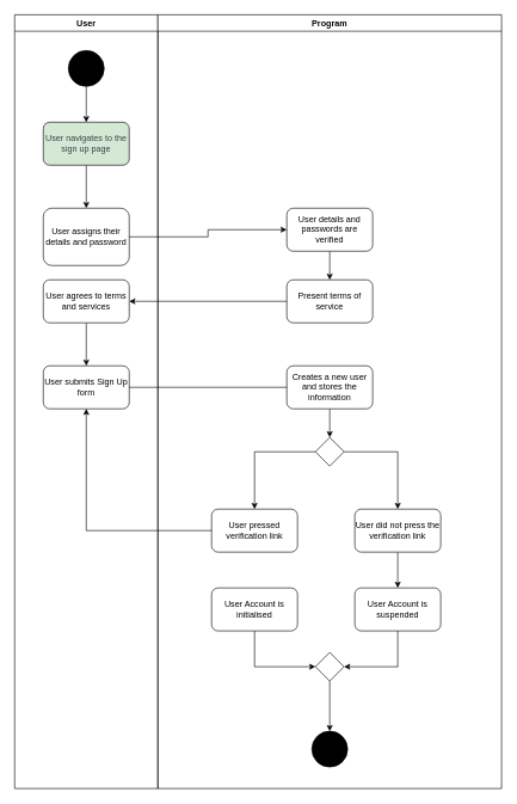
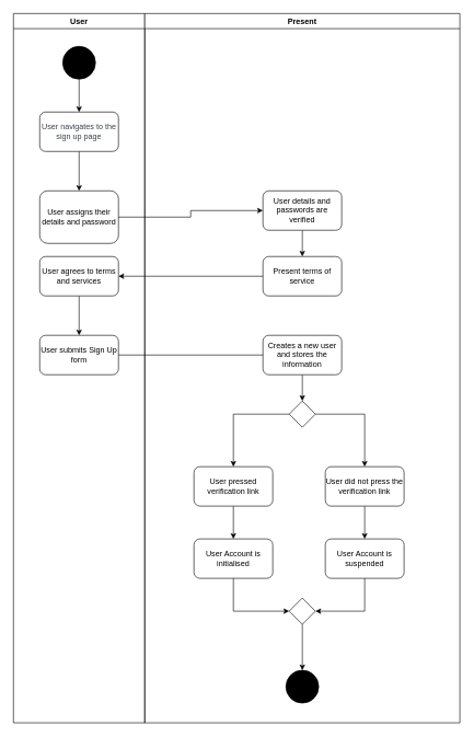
  <mxCell id="0" />
  <mxCell id="1" parent="0" />
  <mxCell id="2" value="User" style="swimlane;whiteSpace=wrap;html=1;" vertex="1" parent="1"><mxGeometry x="20" y="20" width="200" height="1080" as="geometry" /></mxCell>
  <mxCell id="3" value="" style="edgeStyle=orthogonalEdgeStyle;rounded=0;orthogonalLoop=1;jettySize=auto;html=1;" edge="1" parent="2" source="4" target="7"><mxGeometry relative="1" as="geometry" /></mxCell>
- <mxCell id="4" value="&lt;span data-lucid-content=&quot;{&amp;quot;t&amp;quot;:&amp;quot;User navigates to the sign up page&amp;quot;,&amp;quot;m&amp;quot;:[{&amp;quot;s&amp;quot;:0,&amp;quot;n&amp;quot;:&amp;quot;s&amp;quot;,&amp;quot;v&amp;quot;:22.222,&amp;quot;e&amp;quot;:34},{&amp;quot;s&amp;quot;:0,&amp;quot;n&amp;quot;:&amp;quot;fsp&amp;quot;,&amp;quot;v&amp;quot;:&amp;quot;ss_presetShapeStyle1_textStyle&amp;quot;,&amp;quot;e&amp;quot;:34},{&amp;quot;s&amp;quot;:0,&amp;quot;n&amp;quot;:&amp;quot;fsp2&amp;quot;,&amp;quot;v&amp;quot;:&amp;quot;ss_presetShapeStyle1_textStyle&amp;quot;,&amp;quot;e&amp;quot;:34}]}&quot; data-lucid-type=&quot;application/vnd.lucid.text&quot;&gt;&lt;span style=&quot;color: rgb(58, 65, 74);&quot;&gt;&lt;font style=&quot;font-size: 12px;&quot;&gt;User navigates to the sign up page&lt;/font&gt;&lt;/span&gt;&lt;/span&gt;" style="rounded=1;whiteSpace=wrap;html=1;fillColor=#d5e8d4;" vertex="1" parent="2"><mxGeometry x="40" y="150" width="120" height="60" as="geometry" /></mxCell>
+ <mxCell id="4" value="&lt;span data-lucid-content=&quot;{&amp;quot;t&amp;quot;:&amp;quot;User navigates to the sign up page&amp;quot;,&amp;quot;m&amp;quot;:[{&amp;quot;s&amp;quot;:0,&amp;quot;n&amp;quot;:&amp;quot;s&amp;quot;,&amp;quot;v&amp;quot;:22.222,&amp;quot;e&amp;quot;:34},{&amp;quot;s&amp;quot;:0,&amp;quot;n&amp;quot;:&amp;quot;fsp&amp;quot;,&amp;quot;v&amp;quot;:&amp;quot;ss_presetShapeStyle1_textStyle&amp;quot;,&amp;quot;e&amp;quot;:34},{&amp;quot;s&amp;quot;:0,&amp;quot;n&amp;quot;:&amp;quot;fsp2&amp;quot;,&amp;quot;v&amp;quot;:&amp;quot;ss_presetShapeStyle1_textStyle&amp;quot;,&amp;quot;e&amp;quot;:34}]}&quot; data-lucid-type=&quot;application/vnd.lucid.text&quot;&gt;&lt;span style=&quot;color: rgb(58, 65, 74);&quot;&gt;&lt;font style=&quot;font-size: 12px;&quot;&gt;User navigates to the sign up page&lt;/font&gt;&lt;/span&gt;&lt;/span&gt;" style="rounded=1;whiteSpace=wrap;html=1;" vertex="1" parent="2"><mxGeometry x="40" y="150" width="120" height="60" as="geometry" /></mxCell>
  <mxCell id="5" value="" style="edgeStyle=orthogonalEdgeStyle;rounded=0;orthogonalLoop=1;jettySize=auto;html=1;" edge="1" parent="2" source="6" target="4"><mxGeometry relative="1" as="geometry" /></mxCell>
  <mxCell id="6" value="" style="ellipse;whiteSpace=wrap;html=1;aspect=fixed;fillColor=#000000;" vertex="1" parent="2"><mxGeometry x="75" y="50" width="50" height="50" as="geometry" /></mxCell>
  <mxCell id="7" value="User assigns their details and password" style="rounded=1;whiteSpace=wrap;html=1;" vertex="1" parent="2"><mxGeometry x="40" y="270" width="120" height="80" as="geometry" /></mxCell>
  <mxCell id="8" value="" style="edgeStyle=orthogonalEdgeStyle;rounded=0;orthogonalLoop=1;jettySize=auto;html=1;" edge="1" parent="2" source="9" target="10"><mxGeometry relative="1" as="geometry" /></mxCell>
  <mxCell id="9" value="User agrees to terms and services" style="rounded=1;whiteSpace=wrap;html=1;" vertex="1" parent="2"><mxGeometry x="40" y="370" width="120" height="60" as="geometry" /></mxCell>
  <mxCell id="10" value="User submits Sign Up form" style="rounded=1;whiteSpace=wrap;html=1;" vertex="1" parent="2"><mxGeometry x="40" y="490" width="120" height="60" as="geometry" /></mxCell>
- <mxCell id="11" value="Program" style="swimlane;whiteSpace=wrap;html=1;" vertex="1" parent="1"><mxGeometry x="220" y="20" width="480" height="1080" as="geometry" /></mxCell>
+ <mxCell id="11" value="Present" style="swimlane;whiteSpace=wrap;html=1;" vertex="1" parent="1"><mxGeometry x="220" y="20" width="480" height="1080" as="geometry" /></mxCell>
  <mxCell id="12" value="" style="edgeStyle=orthogonalEdgeStyle;rounded=0;orthogonalLoop=1;jettySize=auto;html=1;" edge="1" parent="11" source="13" target="14"><mxGeometry relative="1" as="geometry" /></mxCell>
  <mxCell id="13" value="User details and passwords are verified" style="rounded=1;whiteSpace=wrap;html=1;" vertex="1" parent="11"><mxGeometry x="180" y="270" width="120" height="60" as="geometry" /></mxCell>
  <mxCell id="14" value="Present terms of service" style="rounded=1;whiteSpace=wrap;html=1;" vertex="1" parent="11"><mxGeometry x="180" y="370" width="120" height="60" as="geometry" /></mxCell>
  <mxCell id="15" style="edgeStyle=orthogonalEdgeStyle;rounded=0;orthogonalLoop=1;jettySize=auto;html=1;exitX=0.5;exitY=1;exitDx=0;exitDy=0;entryX=0.5;entryY=0;entryDx=0;entryDy=0;" edge="1" parent="11" source="16" target="19"><mxGeometry relative="1" as="geometry" /></mxCell>
  <mxCell id="16" value="Creates a new user and stores the information" style="rounded=1;whiteSpace=wrap;html=1;" vertex="1" parent="11"><mxGeometry x="180" y="490" width="120" height="60" as="geometry" /></mxCell>
  <mxCell id="17" style="edgeStyle=orthogonalEdgeStyle;rounded=0;orthogonalLoop=1;jettySize=auto;html=1;exitX=0;exitY=0.5;exitDx=0;exitDy=0;entryX=0.5;entryY=0;entryDx=0;entryDy=0;" edge="1" parent="11" source="19" target="21"><mxGeometry relative="1" as="geometry" /></mxCell>
  <mxCell id="18" style="edgeStyle=orthogonalEdgeStyle;rounded=0;orthogonalLoop=1;jettySize=auto;html=1;exitX=1;exitY=0.5;exitDx=0;exitDy=0;entryX=0.5;entryY=0;entryDx=0;entryDy=0;" edge="1" parent="11" source="19" target="23"><mxGeometry relative="1" as="geometry" /></mxCell>
  <mxCell id="19" value="" style="rhombus;whiteSpace=wrap;html=1;" vertex="1" parent="11"><mxGeometry x="220" y="590" width="40" height="40" as="geometry" /></mxCell>
- <mxCell id="20" value="" style="edgeStyle=orthogonalEdgeStyle;rounded=0;orthogonalLoop=1;jettySize=auto;html=1;" edge="1" parent="11" source="21" target="10"><mxGeometry relative="1" as="geometry" /></mxCell>
+ <mxCell id="20" value="" style="edgeStyle=orthogonalEdgeStyle;rounded=0;orthogonalLoop=1;jettySize=auto;html=1;" edge="1" parent="11" source="21" target="27"><mxGeometry relative="1" as="geometry" /></mxCell>
  <mxCell id="21" value="User pressed verification link" style="rounded=1;whiteSpace=wrap;html=1;" vertex="1" parent="11"><mxGeometry x="75" y="690" width="120" height="60" as="geometry" /></mxCell>
  <mxCell id="22" value="" style="edgeStyle=orthogonalEdgeStyle;rounded=0;orthogonalLoop=1;jettySize=auto;html=1;" edge="1" parent="11" source="23" target="25"><mxGeometry relative="1" as="geometry" /></mxCell>
  <mxCell id="23" value="User did not press the verification link" style="rounded=1;whiteSpace=wrap;html=1;" vertex="1" parent="11"><mxGeometry x="275" y="690" width="120" height="60" as="geometry" /></mxCell>
  <mxCell id="24" style="edgeStyle=orthogonalEdgeStyle;rounded=0;orthogonalLoop=1;jettySize=auto;html=1;exitX=0.5;exitY=1;exitDx=0;exitDy=0;entryX=1;entryY=0.5;entryDx=0;entryDy=0;" edge="1" parent="11" source="25" target="29"><mxGeometry relative="1" as="geometry" /></mxCell>
  <mxCell id="25" value="User Account is suspended" style="rounded=1;whiteSpace=wrap;html=1;" vertex="1" parent="11"><mxGeometry x="275" y="800" width="120" height="60" as="geometry" /></mxCell>
  <mxCell id="26" style="edgeStyle=orthogonalEdgeStyle;rounded=0;orthogonalLoop=1;jettySize=auto;html=1;exitX=0.5;exitY=1;exitDx=0;exitDy=0;entryX=0;entryY=0.5;entryDx=0;entryDy=0;" edge="1" parent="11" source="27" target="29"><mxGeometry relative="1" as="geometry" /></mxCell>
  <mxCell id="27" value="User Account is initialised" style="rounded=1;whiteSpace=wrap;html=1;" vertex="1" parent="11"><mxGeometry x="75" y="800" width="120" height="60" as="geometry" /></mxCell>
  <mxCell id="28" style="edgeStyle=orthogonalEdgeStyle;rounded=0;orthogonalLoop=1;jettySize=auto;html=1;exitX=0.5;exitY=1;exitDx=0;exitDy=0;entryX=0.5;entryY=0;entryDx=0;entryDy=0;" edge="1" parent="11" source="29" target="30"><mxGeometry relative="1" as="geometry" /></mxCell>
  <mxCell id="29" value="" style="rhombus;whiteSpace=wrap;html=1;" vertex="1" parent="11"><mxGeometry x="220" y="890" width="40" height="40" as="geometry" /></mxCell>
  <mxCell id="30" value="" style="ellipse;whiteSpace=wrap;html=1;aspect=fixed;fillColor=#000000;" vertex="1" parent="11"><mxGeometry x="215" y="1000" width="50" height="50" as="geometry" /></mxCell>
  <mxCell id="31" style="edgeStyle=orthogonalEdgeStyle;rounded=0;orthogonalLoop=1;jettySize=auto;html=1;exitX=1;exitY=0.5;exitDx=0;exitDy=0;" edge="1" parent="1" source="7" target="13"><mxGeometry relative="1" as="geometry" /></mxCell>
  <mxCell id="32" style="edgeStyle=orthogonalEdgeStyle;rounded=0;orthogonalLoop=1;jettySize=auto;html=1;exitX=0;exitY=0.5;exitDx=0;exitDy=0;entryX=1;entryY=0.5;entryDx=0;entryDy=0;" edge="1" parent="1" source="14" target="9"><mxGeometry relative="1" as="geometry" /></mxCell>
  <mxCell id="33" style="edgeStyle=orthogonalEdgeStyle;rounded=0;orthogonalLoop=1;jettySize=auto;html=1;exitX=1;exitY=0.5;exitDx=0;exitDy=0;endArrow=none;" edge="1" parent="1" source="10" target="16"><mxGeometry relative="1" as="geometry" /></mxCell>
